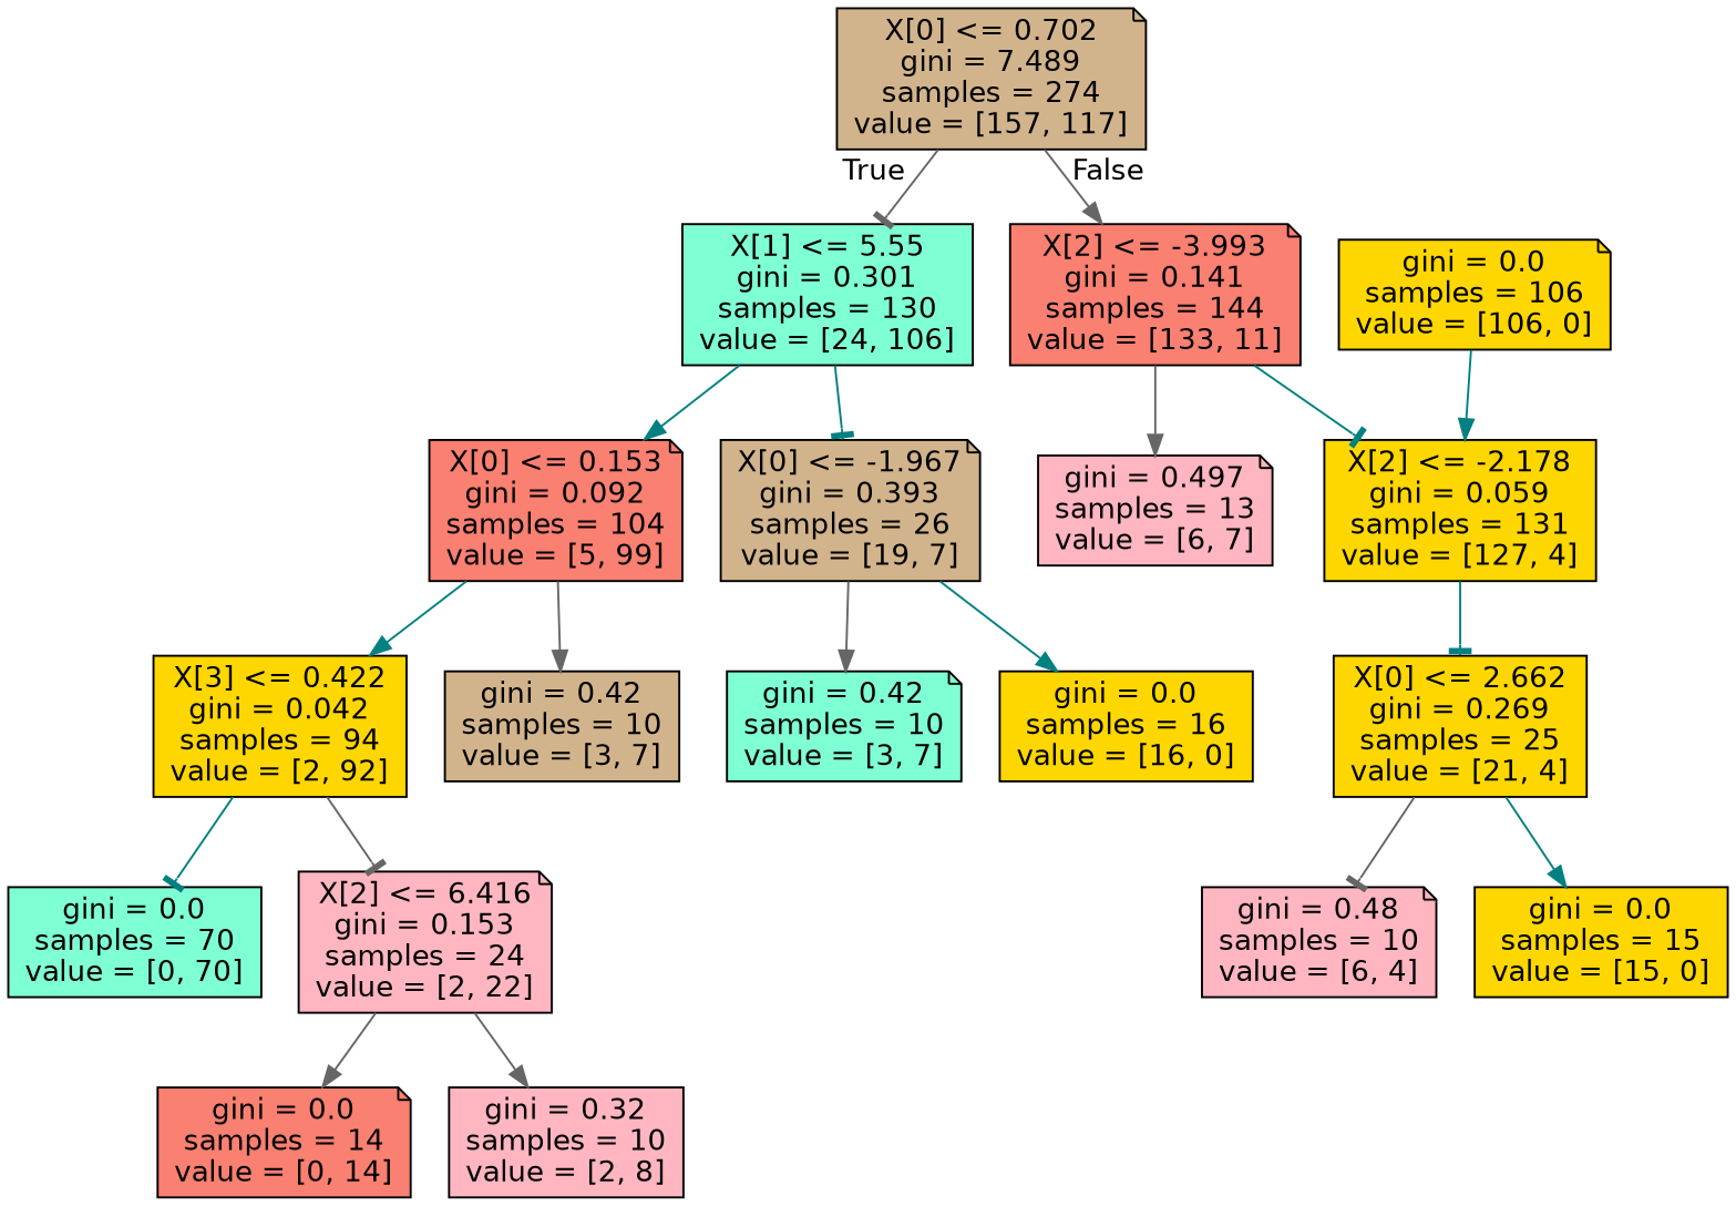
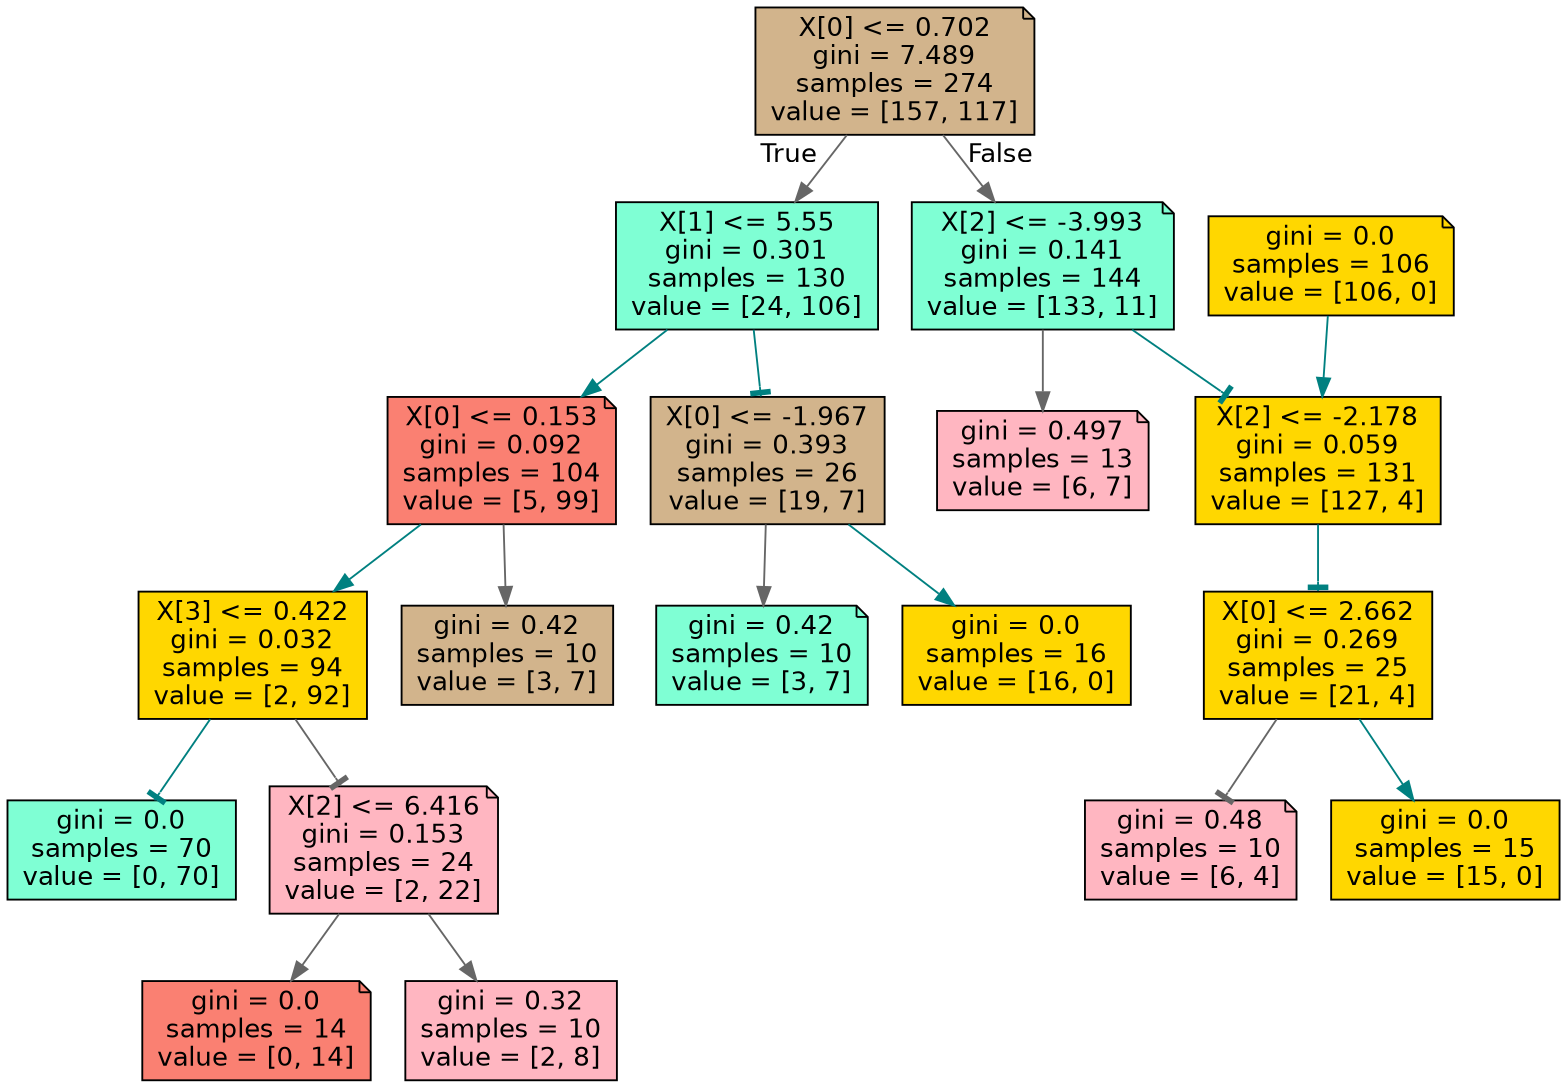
  digraph {
    fontname="DejaVu Sans"
    node [fillcolor=gold fontname="DejaVu Sans" shape=note style=filled]
    edge [arrowhead=normal color=gray40 fontname="DejaVu Sans"]
    n1 [fillcolor=tan label="X[0] <= 0.702\ngini = 7.489\nsamples = 274\nvalue = [157, 117]"]
    n2 [fillcolor=aquamarine label="X[1] <= 5.55\ngini = 0.301\nsamples = 130\nvalue = [24, 106]" shape=box]
-   n3 [fillcolor=salmon label="X[2] <= -3.993\ngini = 0.141\nsamples = 144\nvalue = [133, 11]"]
+   n3 [fillcolor=aquamarine label="X[2] <= -3.993\ngini = 0.141\nsamples = 144\nvalue = [133, 11]"]
    n4 [fillcolor=salmon label="X[0] <= 0.153\ngini = 0.092\nsamples = 104\nvalue = [5, 99]"]
-   n5 [fillcolor=tan label="X[0] <= -1.967\ngini = 0.393\nsamples = 26\nvalue = [19, 7]"]
+   n5 [fillcolor=tan label="X[0] <= -1.967\ngini = 0.393\nsamples = 26\nvalue = [19, 7]" shape=box]
    n6 [fillcolor=lightpink label="gini = 0.497\nsamples = 13\nvalue = [6, 7]"]
    n7 [label="X[2] <= -2.178\ngini = 0.059\nsamples = 131\nvalue = [127, 4]" shape=box]
-   n8 [label="X[3] <= 0.422\ngini = 0.042\nsamples = 94\nvalue = [2, 92]" shape=box]
+   n8 [label="X[3] <= 0.422\ngini = 0.032\nsamples = 94\nvalue = [2, 92]" shape=box]
    n9 [fillcolor=tan label="gini = 0.42\nsamples = 10\nvalue = [3, 7]" shape=box]
    n10 [fillcolor=aquamarine label="gini = 0.42\nsamples = 10\nvalue = [3, 7]"]
    n11 [label="gini = 0.0\nsamples = 16\nvalue = [16, 0]" shape=box]
    n12 [fillcolor=aquamarine label="gini = 0.0\nsamples = 70\nvalue = [0, 70]" shape=box]
    n13 [fillcolor=lightpink label="X[2] <= 6.416\ngini = 0.153\nsamples = 24\nvalue = [2, 22]"]
    n14 [fillcolor=salmon label="gini = 0.0\nsamples = 14\nvalue = [0, 14]"]
    n15 [fillcolor=lightpink label="gini = 0.32\nsamples = 10\nvalue = [2, 8]" shape=box]
    n16 [label="X[0] <= 2.662\ngini = 0.269\nsamples = 25\nvalue = [21, 4]" shape=box]
    n17 [fillcolor=lightpink label="gini = 0.48\nsamples = 10\nvalue = [6, 4]"]
    n18 [label="gini = 0.0\nsamples = 15\nvalue = [15, 0]" shape=box]
    n19 [label="gini = 0.0\nsamples = 106\nvalue = [106, 0]"]
-   n1 -> n2 [arrowhead=tee headlabel=True labelangle=45 labeldistance=2.5]
+   n1 -> n2 [headlabel=True labelangle=45 labeldistance=2.5]
    n1 -> n3 [headlabel=False labelangle=-45 labeldistance=2.5]
    n2 -> n4 [color=teal]
    n2 -> n5 [arrowhead=tee color=teal]
    n3 -> n6
    n3 -> n7 [arrowhead=tee color=teal]
    n4 -> n8 [color=teal]
    n4 -> n9
    n5 -> n10
    n5 -> n11 [color=teal]
    n7 -> n16 [arrowhead=tee color=teal]
    n8 -> n12 [arrowhead=tee color=teal]
    n8 -> n13 [arrowhead=tee]
    n13 -> n14
    n13 -> n15
    n16 -> n17 [arrowhead=tee]
    n16 -> n18 [color=teal]
    n19 -> n7 [color=teal]
  }
